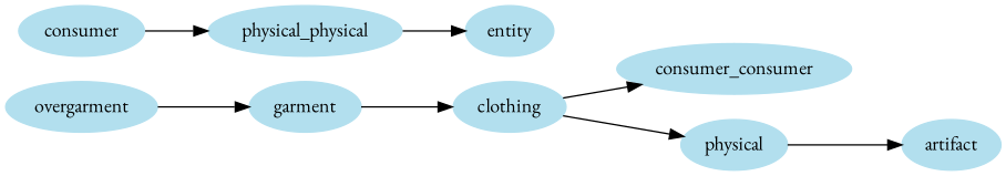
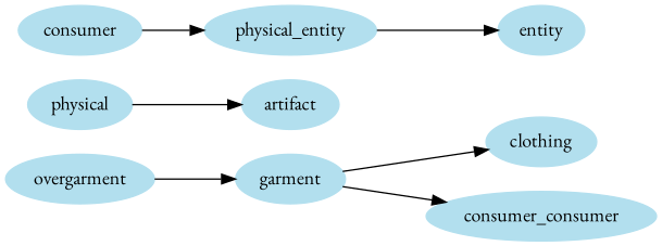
  digraph {
    fontname="EB Garamond"
    rankdir=LR
    node [color=lightblue2 fontname="EB Garamond" style=filled]
    edge [fontname="EB Garamond"]
    overgarment
    garment
    clothing
    n4 [label=consumer_consumer]
    n5 [label=physical]
    artifact
    n7 [label=consumer]
-   physical_entity [label=physical_physical]
+   physical_entity
    entity
    overgarment -> garment
    garment -> clothing
-   clothing -> n4
-   clothing -> n5
+   garment -> n4
    n5 -> artifact
    n7 -> physical_entity
    physical_entity -> entity
  }
